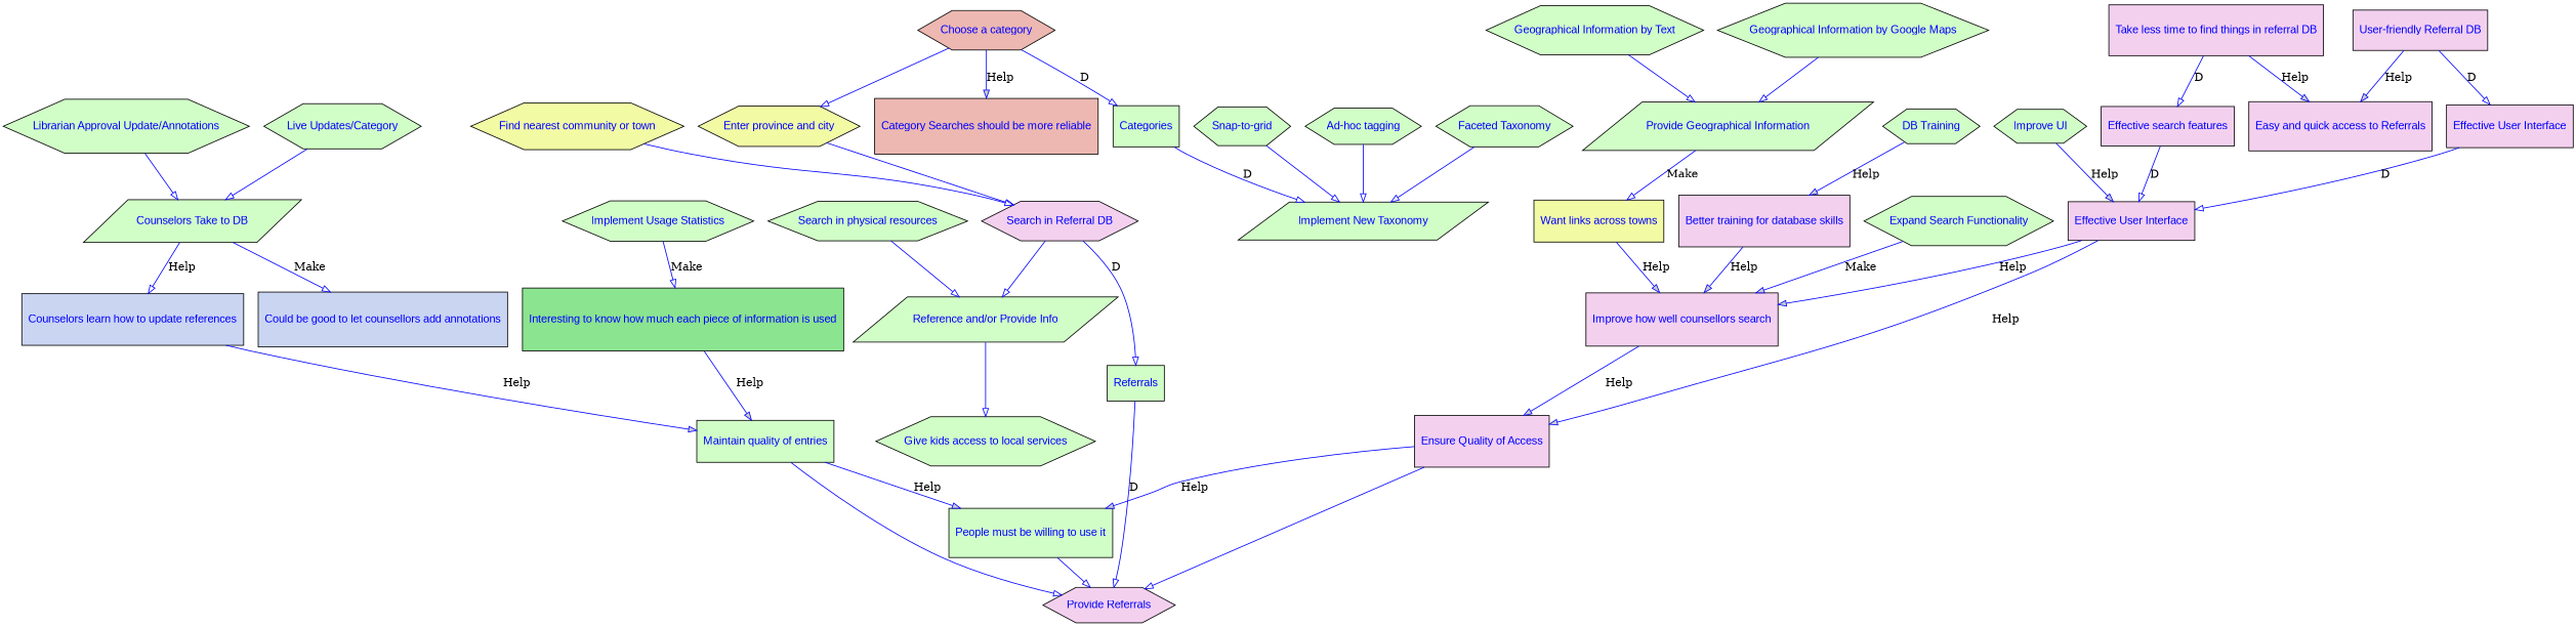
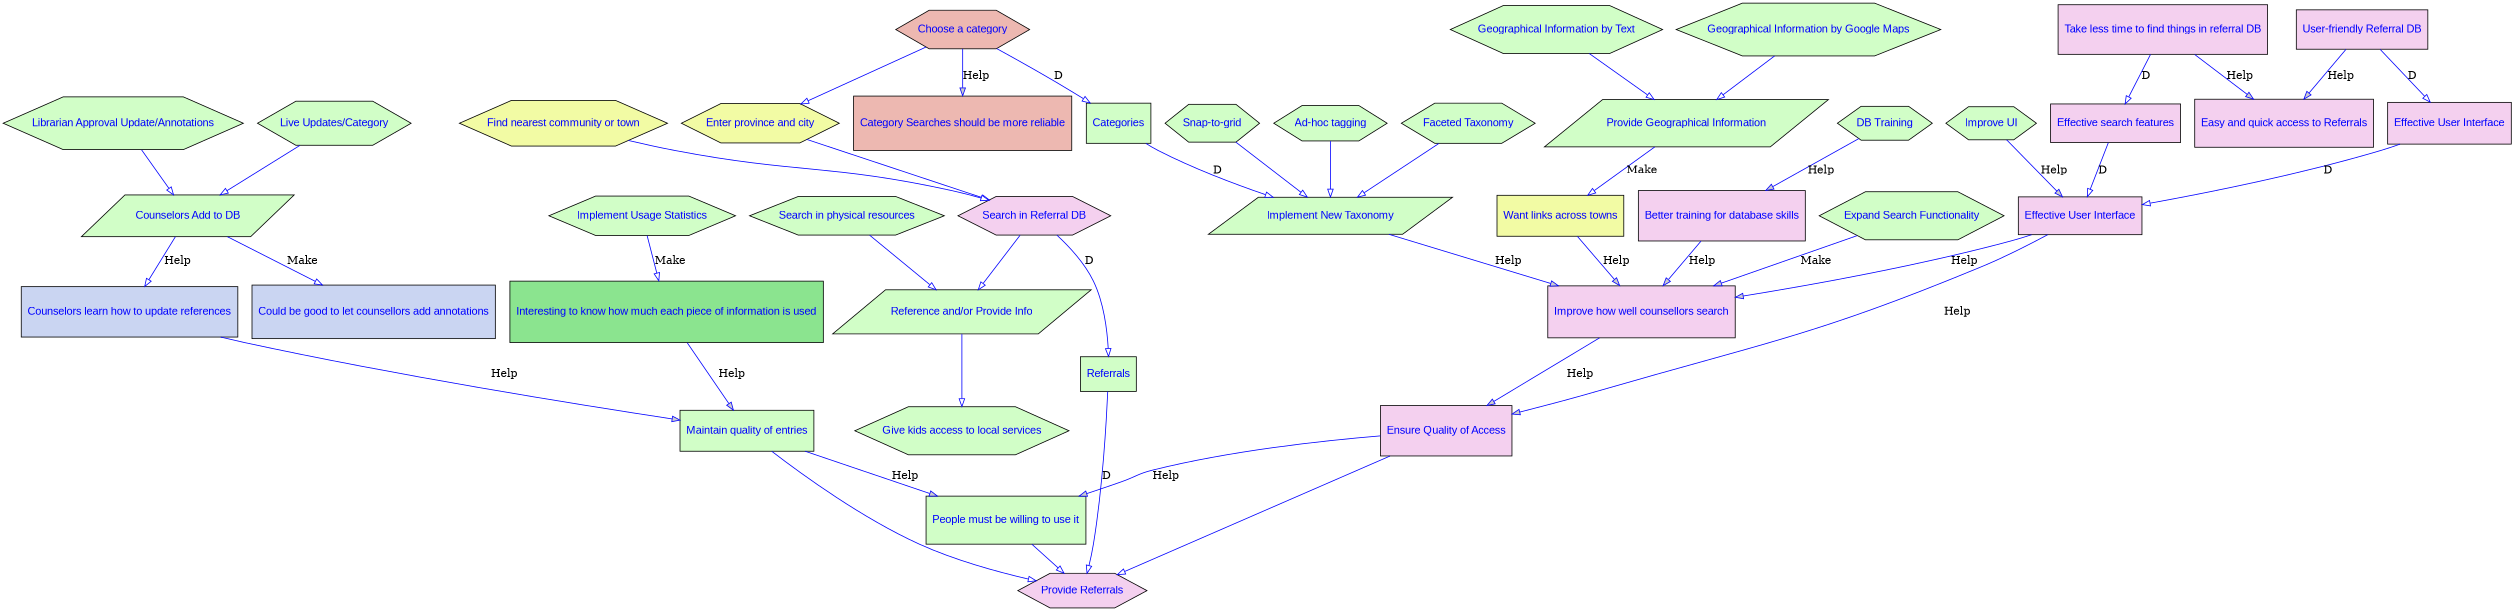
  digraph {
    node [color="#000000" fillcolor="#D1FEC7" fontcolor="#0000FF" fontname=Arial fontsize=14 shape=polygon style=filled]
    edge [color="#0000FF" fillcolor="#FFFFFF"]
    n1 [height=0.680314960629921 label="Search in physical resources" sides=6 width=1.06299212598425]
    n2 [height=0.780839895013123 label="Reference and/or Provide Info" shape=parallelogram width=1.26886482939632]
    n3 [height=0.848293963254592 label="Give kids access to local services" sides=6 width=1.3254593175853]
    n4 [fillcolor="#F4D0EF" height=0.680314960629921 label="Search in Referral DB" sides=6 width=1.06299212598425]
    n5 [height=0.611082062007873 label=Referrals shape=box width=0.977731299212598]
    n6 [fillcolor="#F4D0EF" height=0.617322834645669 label="Provide Referrals" sides=6 width=0.964566929133858]
    n7 [fillcolor="#F4D0EF" height=0.662674087685118 label="Effective User Interface" shape=box width=1.10236220472441]
    n8 [fillcolor="#F4D0EF" height=0.911264740830423 label="Improve how well counsellors search" shape=box width=1.51589420419102]
    n9 [fillcolor="#F4D0EF" height=0.893426671789758 label="Ensure Quality of Access" shape=box width=1.48622047244095]
    n10 [height=0.845729915430897 label="People must be willing to use it" shape=box width=1.40687664041995]
    n11 [fillcolor="#F4D0EF" height=0.871703827218078 label="Take less time to find things in referral DB" shape=box width=1.45008439396748]
    n12 [fillcolor="#F4D0EF" height=0.679973523246231 label="Effective search features" shape=box width=1.13113991654389]
    n13 [fillcolor="#F4D0EF" height=0.845642045167509 label="Easy and quick access to Referrals" shape=box width=1.40673046772499]
    n14 [fillcolor="#F2FBA4" height=0.687992125984254 label="Enter province and city" sides=6 width=1.0749876968504]
    n15 [fillcolor="#EDB8B1" height=0.675275590551181 label="Choose a category" sides=6 width=1.05511811023622]
    n16 [height=0.702125369094488 label=Categories shape=box width=1.12340059055118]
    n17 [fillcolor="#EDB8B1" height=0.954566245355942 label="Category Searches should be more reliable" shape=box width=1.58792650918635]
    n18 [height=0.658186957399557 label="Implement New Taxonomy" shape=parallelogram width=1.06955380577428]
    n19 [fillcolor="#F2FBA4" height=0.807283464566929 label="Find nearest community or town" sides=6 width=1.26138041338583]
    n20 [fillcolor="#F2FBA4" height=0.72730738665231 label="Want links across towns" shape=box width=1.2098800740242]
    n21 [fillcolor="#F4D0EF" height=0.883565450246827 label="Better training for database skills" shape=box width=1.46981627296589]
    n22 [fillcolor="#CAD5F2" height=0.887509938863997 label="Counselors learn how to update references" shape=box width=1.47637795275591]
    n23 [height=0.721784776902887 label="Maintain quality of entries" shape=box width=1.20069318053864]
    n24 [fillcolor="#8BE48F" height=1.08867885833984 label="Interesting to know how much each piece of information is used" shape=box width=1.81102362204725]
    n25 [height=0.579790026246719 label="Improve UI" sides=6 width=0.905921916010499]
    n26 [height=0.844094488188977 label="Expand Search Functionality" sides=6 width=1.31889763779528]
    n27 [height=0.592125984251969 label="DB Training" sides=6 width=0.925196850393702]
    n28 [height=0.713910761154855 label="Faceted Taxonomy" sides=6 width=1.11548556430446]
    n29 [height=0.663517060367453 label="Snap-to-grid" sides=6 width=1.03674540682415]
    n30 [height=0.625721784776904 label="Ad-hoc tagging" sides=6 width=0.977690288713912]
    n31 [height=0.848293963254594 label="Geographical Information by Text" sides=6 width=1.3254593175853]
    n32 [height=0.829194427619624 label="Provide Geographical Information" shape=parallelogram width=1.34744094488189]
    n33 [height=0.932283464566929 label="Geographical Information by Google Maps" sides=6 width=1.45669291338583]
    n34 [height=0.928083989501313 label="Librarian Approval Update/Annotations" sides=6 width=1.4501312335958]
-   n35 [height=0.742984050070665 label="Counselors Take to DB" shape=parallelogram width=1.20734908136483]
+   n35 [height=0.742984050070665 label="Counselors Add to DB" shape=parallelogram width=1.20734908136483]
    n36 [fillcolor="#CAD5F2" height=0.939549031433462 label="Could be good to let counsellors add annotations" shape=box width=1.56294528635594]
    n37 [height=0.781102362204723 label="Live Updates/Category" sides=6 width=1.22047244094488]
    n38 [height=0.701312335958006 label="Implement Usage Statistics" sides=6 width=1.09580052493438]
    n39 [fillcolor="#F4D0EF" height=0.698174485239669 label="User-friendly Referral DB" shape=box width=1.16141732283463]
    n40 [fillcolor="#F4D0EF" height=0.732097087347368 label="Effective User Interface" shape=box width=1.21784776902887]
    n1 -> n2
    n2 -> n3
    n4 -> n2
    n4 -> n5 [label=D]
    n5 -> n6 [label=D]
    n7 -> n8 [fillcolor="#CDCDCD" label=Help]
    n7 -> n9 [fillcolor="#CDCDCD" label=Help]
    n8 -> n9 [fillcolor="#CDCDCD" label=Help]
    n9 -> n6
    n9 -> n10 [fillcolor="#CDCDCD" label=Help]
    n10 -> n6
    n11 -> n12 [label=D]
    n11 -> n13 [fillcolor="#CDCDCD" label=Help]
    n12 -> n7 [label=D]
    n14 -> n4
    n15 -> n14
    n15 -> n16 [label=D]
    n15 -> n17 [fillcolor="#CDCDCD" label=Help]
    n16 -> n18 [label=D]
+   n18 -> n8 [fillcolor="#CDCDCD" label=Help]
    n19 -> n4
    n20 -> n8 [fillcolor="#CDCDCD" label=Help]
    n21 -> n8 [fillcolor="#CDCDCD" label=Help]
    n22 -> n23 [fillcolor="#CDCDCD" label=Help]
    n23 -> n6
    n23 -> n10 [fillcolor="#CDCDCD" label=Help]
    n24 -> n23 [fillcolor="#CDCDCD" label=Help]
    n25 -> n7 [fillcolor="#CDCDCD" label=Help]
    n26 -> n8 [fillcolor="#CDCDCD" label=Make]
    n27 -> n21 [fillcolor="#CDCDCD" label=Help]
    n28 -> n18
    n29 -> n18
    n30 -> n18
    n31 -> n32
    n32 -> n20 [label=Make]
    n33 -> n32
    n34 -> n35
    n35 -> n22 [label=Help]
    n35 -> n36 [label=Make]
    n37 -> n35
    n38 -> n24 [label=Make]
    n39 -> n13 [fillcolor="#CDCDCD" label=Help]
    n39 -> n40 [label=D]
    n40 -> n7 [label=D]
  }
